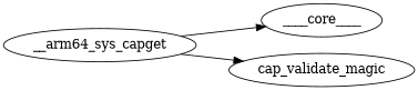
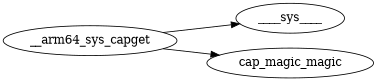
  digraph {
    rankdir=LR
    node [color=black]
    edge [color=black]
-   ____core____ [color=kernel]
+   ____core____ [color=kernel label=____sys____]
    __arm64_sys_capget
-   cap_validate_magic
+   cap_validate_magic [label=cap_magic_magic]
    __arm64_sys_capget -> ____core____
    __arm64_sys_capget -> cap_validate_magic
  }
